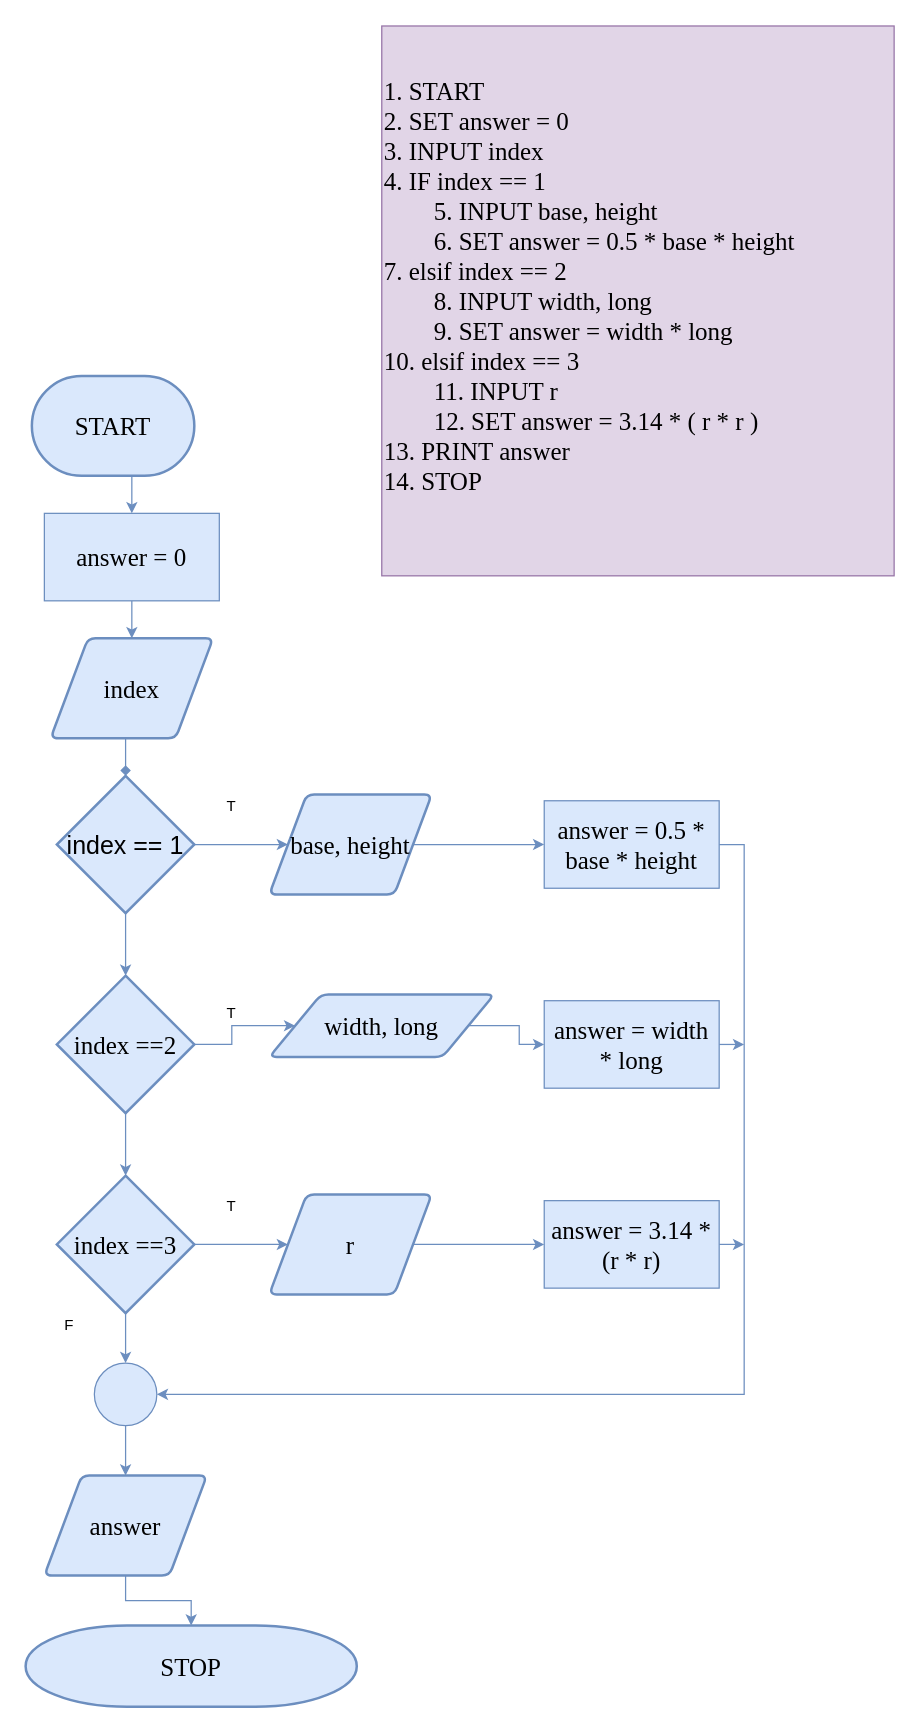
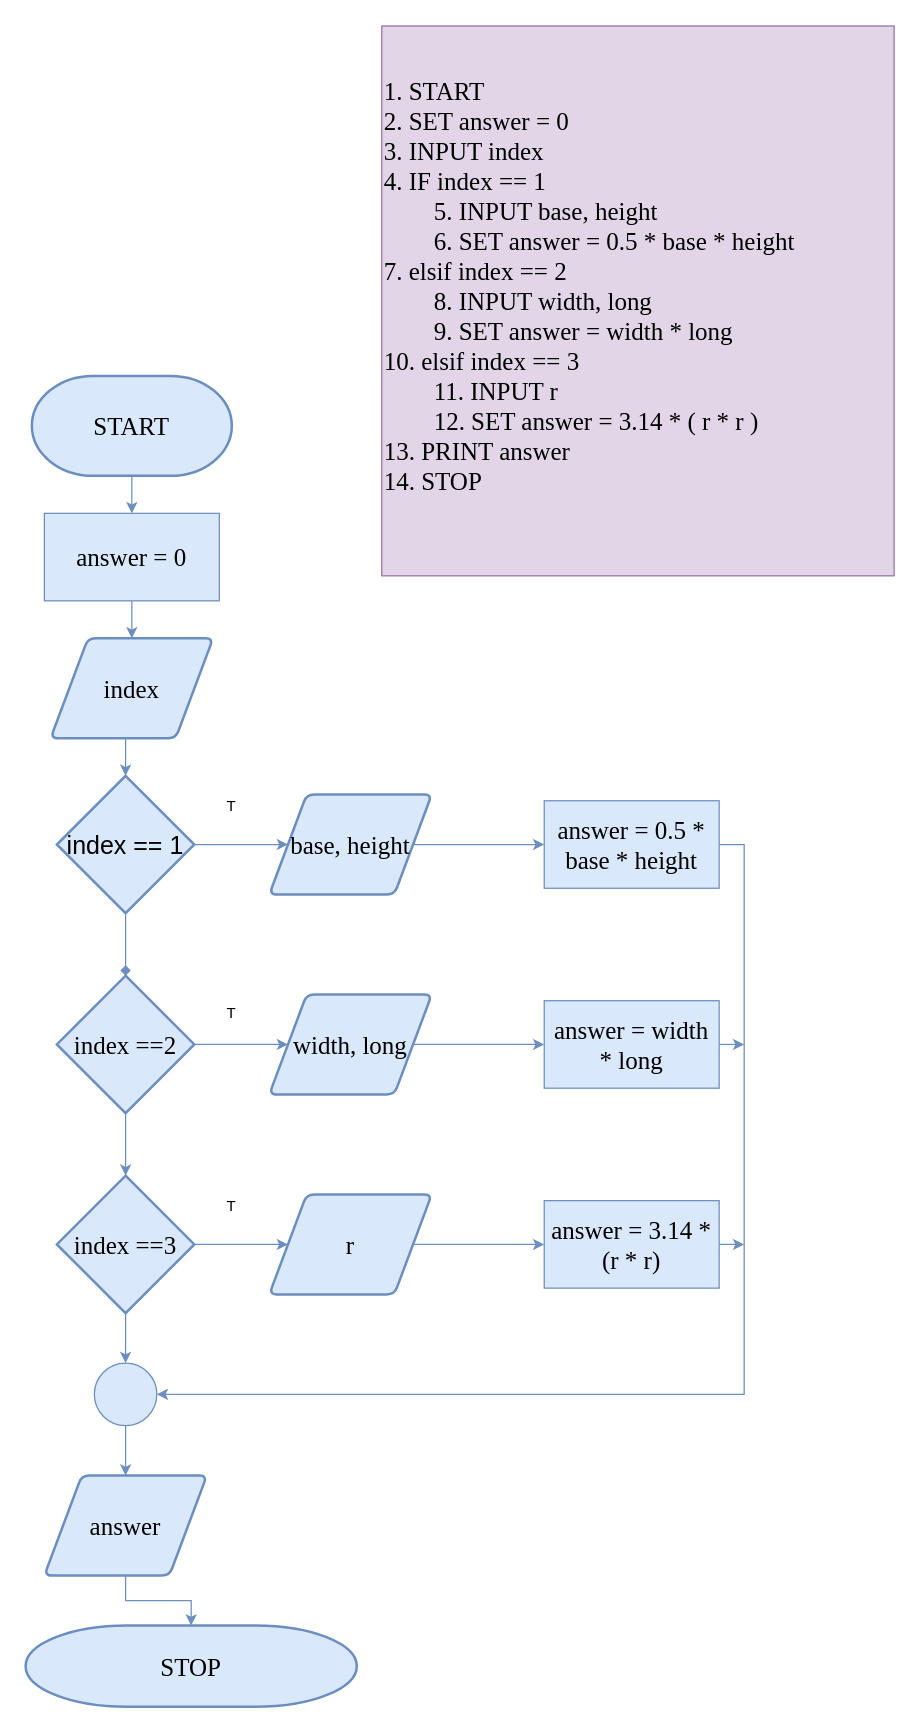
  <mxCell id="0" />
  <mxCell id="1" parent="0" />
  <mxCell id="2" value="&lt;div style=&quot;font-size: 20px&quot;&gt;&lt;span&gt;&lt;font style=&quot;font-size: 20px&quot; face=&quot;Comic Sans MS&quot;&gt;1. START&lt;/font&gt;&lt;/span&gt;&lt;/div&gt;&lt;div style=&quot;font-size: 20px&quot;&gt;&lt;span&gt;&lt;font style=&quot;font-size: 20px&quot; face=&quot;Comic Sans MS&quot;&gt;2. SET answer = 0&lt;/font&gt;&lt;/span&gt;&lt;/div&gt;&lt;div style=&quot;font-size: 20px&quot;&gt;&lt;span&gt;&lt;font style=&quot;font-size: 20px&quot; face=&quot;Comic Sans MS&quot;&gt;3. INPUT index&lt;/font&gt;&lt;/span&gt;&lt;/div&gt;&lt;div style=&quot;font-size: 20px&quot;&gt;&lt;span&gt;&lt;font style=&quot;font-size: 20px&quot; face=&quot;Comic Sans MS&quot;&gt;4. IF index == 1&lt;/font&gt;&lt;/span&gt;&lt;/div&gt;&lt;blockquote style=&quot;margin: 0 0 0 40px ; border: none ; padding: 0px&quot;&gt;&lt;div style=&quot;font-size: 20px&quot;&gt;&lt;span&gt;&lt;font style=&quot;font-size: 20px&quot; face=&quot;Comic Sans MS&quot;&gt;5. INPUT base, height&lt;/font&gt;&lt;/span&gt;&lt;/div&gt;&lt;div style=&quot;font-size: 20px&quot;&gt;&lt;span&gt;&lt;font style=&quot;font-size: 20px&quot; face=&quot;Comic Sans MS&quot;&gt;6. SET answer = 0.5 * base * height&lt;/font&gt;&lt;/span&gt;&lt;/div&gt;&lt;/blockquote&gt;&lt;div style=&quot;font-size: 20px&quot;&gt;&lt;span&gt;&lt;font style=&quot;font-size: 20px&quot; face=&quot;Comic Sans MS&quot;&gt;7. elsif index == 2&lt;/font&gt;&lt;/span&gt;&lt;/div&gt;&lt;blockquote style=&quot;margin: 0 0 0 40px ; border: none ; padding: 0px&quot;&gt;&lt;div style=&quot;font-size: 20px&quot;&gt;&lt;span&gt;&lt;font style=&quot;font-size: 20px&quot; face=&quot;Comic Sans MS&quot;&gt;8. INPUT width, long&lt;/font&gt;&lt;/span&gt;&lt;/div&gt;&lt;div style=&quot;font-size: 20px&quot;&gt;&lt;span&gt;&lt;font style=&quot;font-size: 20px&quot; face=&quot;Comic Sans MS&quot;&gt;9. SET answer = width * long&lt;/font&gt;&lt;/span&gt;&lt;/div&gt;&lt;/blockquote&gt;&lt;span style=&quot;font-size: 20px&quot;&gt;&lt;font face=&quot;Comic Sans MS&quot;&gt;10. elsif index == 3&lt;br&gt;&lt;blockquote style=&quot;margin: 0 0 0 40px ; border: none ; padding: 0px&quot;&gt;&lt;span style=&quot;font-size: 20px&quot;&gt;11. INPUT r&lt;/span&gt;&lt;/blockquote&gt;&lt;blockquote style=&quot;margin: 0 0 0 40px ; border: none ; padding: 0px&quot;&gt;&lt;span style=&quot;font-size: 20px&quot;&gt;12. SET answer = 3.14 * ( r * r )&lt;/span&gt;&lt;/blockquote&gt;&lt;span style=&quot;font-size: 20px&quot;&gt;13. PRINT answer&lt;br&gt;14. STOP&lt;br&gt;&lt;/span&gt;&lt;/font&gt;&lt;/span&gt;&lt;blockquote style=&quot;margin: 0 0 0 40px ; border: none ; padding: 0px&quot;&gt;&lt;div style=&quot;font-size: 20px&quot;&gt;&lt;br&gt;&lt;/div&gt;&lt;/blockquote&gt;" style="text;html=1;strokeColor=#9673a6;fillColor=#e1d5e7;align=left;verticalAlign=middle;whiteSpace=wrap;rounded=0;" vertex="1" parent="1"><mxGeometry x="305" y="20" width="410" height="440" as="geometry" /></mxCell>
  <mxCell id="3" style="edgeStyle=orthogonalEdgeStyle;rounded=0;orthogonalLoop=1;jettySize=auto;html=1;exitX=0.5;exitY=1;exitDx=0;exitDy=0;exitPerimeter=0;entryX=0.5;entryY=0;entryDx=0;entryDy=0;fillColor=#dae8fc;strokeColor=#6c8ebf;sketch=0;" edge="1" parent="1" source="4" target="21"><mxGeometry relative="1" as="geometry" /></mxCell>
- <mxCell id="4" value="&lt;font style=&quot;font-size: 20px&quot; face=&quot;Comic Sans MS&quot;&gt;START&lt;/font&gt;" style="strokeWidth=2;html=1;shape=mxgraph.flowchart.terminator;whiteSpace=wrap;fillColor=#dae8fc;strokeColor=#6c8ebf;sketch=0;" vertex="1" parent="1"><mxGeometry x="25" y="300" width="130" height="80" as="geometry" /></mxCell>
- <mxCell id="5" style="edgeStyle=orthogonalEdgeStyle;rounded=0;orthogonalLoop=1;jettySize=auto;html=1;exitX=0.5;exitY=1;exitDx=0;exitDy=0;entryX=0.5;entryY=0;entryDx=0;entryDy=0;entryPerimeter=0;fillColor=#dae8fc;strokeColor=#6c8ebf;sketch=0;endArrow=diamond;" edge="1" parent="1" source="6" target="9"><mxGeometry relative="1" as="geometry" /></mxCell>
+ <mxCell id="4" value="&lt;font style=&quot;font-size: 20px&quot; face=&quot;Comic Sans MS&quot;&gt;START&lt;/font&gt;" style="strokeWidth=2;html=1;shape=mxgraph.flowchart.terminator;whiteSpace=wrap;fillColor=#dae8fc;strokeColor=#6c8ebf;sketch=0;" vertex="1" parent="1"><mxGeometry x="25" y="300" width="160" height="80" as="geometry" /></mxCell>
+ <mxCell id="5" style="edgeStyle=orthogonalEdgeStyle;rounded=0;orthogonalLoop=1;jettySize=auto;html=1;exitX=0.5;exitY=1;exitDx=0;exitDy=0;entryX=0.5;entryY=0;entryDx=0;entryDy=0;entryPerimeter=0;fillColor=#dae8fc;strokeColor=#6c8ebf;sketch=0;" edge="1" parent="1" source="6" target="9"><mxGeometry relative="1" as="geometry" /></mxCell>
  <mxCell id="6" value="&lt;font face=&quot;Comic Sans MS&quot;&gt;&lt;span style=&quot;font-size: 20px&quot;&gt;index&lt;/span&gt;&lt;/font&gt;" style="shape=parallelogram;html=1;strokeWidth=2;perimeter=parallelogramPerimeter;whiteSpace=wrap;rounded=1;arcSize=12;size=0.23;fillColor=#dae8fc;strokeColor=#6c8ebf;sketch=0;" vertex="1" parent="1"><mxGeometry x="40" y="510" width="130" height="80" as="geometry" /></mxCell>
- <mxCell id="7" style="edgeStyle=orthogonalEdgeStyle;rounded=0;orthogonalLoop=1;jettySize=auto;html=1;exitX=0.5;exitY=1;exitDx=0;exitDy=0;exitPerimeter=0;fillColor=#dae8fc;strokeColor=#6c8ebf;sketch=0;" edge="1" parent="1" source="9" target="12"><mxGeometry relative="1" as="geometry" /></mxCell>
+ <mxCell id="7" style="edgeStyle=orthogonalEdgeStyle;rounded=0;orthogonalLoop=1;jettySize=auto;html=1;exitX=0.5;exitY=1;exitDx=0;exitDy=0;exitPerimeter=0;fillColor=#dae8fc;strokeColor=#6c8ebf;sketch=0;endArrow=diamond;" edge="1" parent="1" source="9" target="12"><mxGeometry relative="1" as="geometry" /></mxCell>
  <mxCell id="8" style="edgeStyle=orthogonalEdgeStyle;rounded=0;orthogonalLoop=1;jettySize=auto;html=1;exitX=1;exitY=0.5;exitDx=0;exitDy=0;exitPerimeter=0;entryX=0;entryY=0.5;entryDx=0;entryDy=0;fillColor=#dae8fc;strokeColor=#6c8ebf;sketch=0;" edge="1" parent="1" source="9" target="17"><mxGeometry relative="1" as="geometry" /></mxCell>
  <mxCell id="9" value="&lt;font style=&quot;font-size: 20px&quot;&gt;index == 1&lt;/font&gt;" style="strokeWidth=2;html=1;shape=mxgraph.flowchart.decision;whiteSpace=wrap;fillColor=#dae8fc;strokeColor=#6c8ebf;sketch=0;" vertex="1" parent="1"><mxGeometry x="45" y="620" width="110" height="110" as="geometry" /></mxCell>
  <mxCell id="10" style="edgeStyle=orthogonalEdgeStyle;rounded=0;orthogonalLoop=1;jettySize=auto;html=1;exitX=0.5;exitY=1;exitDx=0;exitDy=0;exitPerimeter=0;fillColor=#dae8fc;strokeColor=#6c8ebf;sketch=0;" edge="1" parent="1" source="12" target="15"><mxGeometry relative="1" as="geometry" /></mxCell>
  <mxCell id="11" style="edgeStyle=orthogonalEdgeStyle;rounded=0;orthogonalLoop=1;jettySize=auto;html=1;exitX=1;exitY=0.5;exitDx=0;exitDy=0;exitPerimeter=0;entryX=0;entryY=0.5;entryDx=0;entryDy=0;fillColor=#dae8fc;strokeColor=#6c8ebf;sketch=0;" edge="1" parent="1" source="12" target="25"><mxGeometry relative="1" as="geometry" /></mxCell>
  <mxCell id="12" value="&lt;font face=&quot;Comic Sans MS&quot; style=&quot;font-size: 20px&quot;&gt;index ==2&lt;/font&gt;" style="strokeWidth=2;html=1;shape=mxgraph.flowchart.decision;whiteSpace=wrap;fillColor=#dae8fc;strokeColor=#6c8ebf;sketch=0;" vertex="1" parent="1"><mxGeometry x="45" y="780" width="110" height="110" as="geometry" /></mxCell>
  <mxCell id="13" style="edgeStyle=orthogonalEdgeStyle;rounded=0;orthogonalLoop=1;jettySize=auto;html=1;exitX=1;exitY=0.5;exitDx=0;exitDy=0;exitPerimeter=0;entryX=0;entryY=0.5;entryDx=0;entryDy=0;fillColor=#dae8fc;strokeColor=#6c8ebf;sketch=0;" edge="1" parent="1" source="15" target="29"><mxGeometry relative="1" as="geometry" /></mxCell>
  <mxCell id="14" style="edgeStyle=orthogonalEdgeStyle;rounded=0;orthogonalLoop=1;jettySize=auto;html=1;exitX=0.5;exitY=1;exitDx=0;exitDy=0;exitPerimeter=0;entryX=0.5;entryY=0;entryDx=0;entryDy=0;fillColor=#dae8fc;strokeColor=#6c8ebf;sketch=0;" edge="1" parent="1" source="15" target="23"><mxGeometry relative="1" as="geometry" /></mxCell>
  <mxCell id="15" value="&lt;font style=&quot;font-size: 20px&quot; face=&quot;Comic Sans MS&quot;&gt;index ==3&lt;/font&gt;" style="strokeWidth=2;html=1;shape=mxgraph.flowchart.decision;whiteSpace=wrap;fillColor=#dae8fc;strokeColor=#6c8ebf;sketch=0;" vertex="1" parent="1"><mxGeometry x="45" y="940" width="110" height="110" as="geometry" /></mxCell>
  <mxCell id="16" style="edgeStyle=orthogonalEdgeStyle;rounded=0;orthogonalLoop=1;jettySize=auto;html=1;exitX=1;exitY=0.5;exitDx=0;exitDy=0;entryX=0;entryY=0.5;entryDx=0;entryDy=0;fillColor=#dae8fc;strokeColor=#6c8ebf;" edge="1" parent="1" source="17" target="19"><mxGeometry relative="1" as="geometry" /></mxCell>
  <mxCell id="17" value="&lt;font face=&quot;Comic Sans MS&quot; style=&quot;font-size: 20px&quot;&gt;base, height&lt;/font&gt;" style="shape=parallelogram;html=1;strokeWidth=2;perimeter=parallelogramPerimeter;whiteSpace=wrap;rounded=1;arcSize=12;size=0.23;fillColor=#dae8fc;strokeColor=#6c8ebf;" vertex="1" parent="1"><mxGeometry x="215" y="635" width="130" height="80" as="geometry" /></mxCell>
  <mxCell id="18" style="edgeStyle=orthogonalEdgeStyle;rounded=0;orthogonalLoop=1;jettySize=auto;html=1;exitX=1;exitY=0.5;exitDx=0;exitDy=0;entryX=1;entryY=0.5;entryDx=0;entryDy=0;fillColor=#dae8fc;strokeColor=#6c8ebf;" edge="1" parent="1" source="19" target="23"><mxGeometry relative="1" as="geometry" /></mxCell>
  <mxCell id="19" value="&lt;font face=&quot;Comic Sans MS&quot; style=&quot;font-size: 20px&quot;&gt;answer = 0.5 * base * height&lt;/font&gt;" style="rounded=0;whiteSpace=wrap;html=1;fillColor=#dae8fc;strokeColor=#6c8ebf;" vertex="1" parent="1"><mxGeometry x="435" y="640" width="140" height="70" as="geometry" /></mxCell>
  <mxCell id="20" style="edgeStyle=orthogonalEdgeStyle;rounded=0;orthogonalLoop=1;jettySize=auto;html=1;exitX=0.5;exitY=1;exitDx=0;exitDy=0;entryX=0.5;entryY=0;entryDx=0;entryDy=0;fillColor=#dae8fc;strokeColor=#6c8ebf;sketch=0;" edge="1" parent="1" source="21" target="6"><mxGeometry relative="1" as="geometry" /></mxCell>
  <mxCell id="21" value="&lt;font face=&quot;Comic Sans MS&quot; style=&quot;font-size: 20px&quot;&gt;answer = 0&lt;/font&gt;" style="rounded=0;whiteSpace=wrap;html=1;fillColor=#dae8fc;strokeColor=#6c8ebf;sketch=0;" vertex="1" parent="1"><mxGeometry x="35" y="410" width="140" height="70" as="geometry" /></mxCell>
  <mxCell id="22" style="edgeStyle=orthogonalEdgeStyle;rounded=0;orthogonalLoop=1;jettySize=auto;html=1;exitX=0.5;exitY=1;exitDx=0;exitDy=0;entryX=0.5;entryY=0;entryDx=0;entryDy=0;fillColor=#dae8fc;strokeColor=#6c8ebf;sketch=0;" edge="1" parent="1" source="23" target="33"><mxGeometry relative="1" as="geometry" /></mxCell>
  <mxCell id="23" value="" style="ellipse;whiteSpace=wrap;html=1;aspect=fixed;fillColor=#dae8fc;strokeColor=#6c8ebf;sketch=0;" vertex="1" parent="1"><mxGeometry x="75" y="1090" width="50" height="50" as="geometry" /></mxCell>
  <mxCell id="24" style="edgeStyle=orthogonalEdgeStyle;rounded=0;orthogonalLoop=1;jettySize=auto;html=1;exitX=1;exitY=0.5;exitDx=0;exitDy=0;entryX=0;entryY=0.5;entryDx=0;entryDy=0;fillColor=#dae8fc;strokeColor=#6c8ebf;" edge="1" parent="1" source="25" target="27"><mxGeometry relative="1" as="geometry" /></mxCell>
- <mxCell id="25" value="&lt;font face=&quot;Comic Sans MS&quot; style=&quot;font-size: 20px&quot;&gt;width, long&lt;/font&gt;" style="shape=parallelogram;html=1;strokeWidth=2;perimeter=parallelogramPerimeter;whiteSpace=wrap;rounded=1;arcSize=12;size=0.23;fillColor=#dae8fc;strokeColor=#6c8ebf;" vertex="1" parent="1"><mxGeometry x="215" y="795" width="180" height="50" as="geometry" /></mxCell>
+ <mxCell id="25" value="&lt;font face=&quot;Comic Sans MS&quot; style=&quot;font-size: 20px&quot;&gt;width, long&lt;/font&gt;" style="shape=parallelogram;html=1;strokeWidth=2;perimeter=parallelogramPerimeter;whiteSpace=wrap;rounded=1;arcSize=12;size=0.23;fillColor=#dae8fc;strokeColor=#6c8ebf;" vertex="1" parent="1"><mxGeometry x="215" y="795" width="130" height="80" as="geometry" /></mxCell>
  <mxCell id="26" style="edgeStyle=orthogonalEdgeStyle;rounded=0;orthogonalLoop=1;jettySize=auto;html=1;exitX=1;exitY=0.5;exitDx=0;exitDy=0;fillColor=#dae8fc;strokeColor=#6c8ebf;" edge="1" parent="1" source="27"><mxGeometry relative="1" as="geometry"><mxPoint x="595" y="835" as="targetPoint" /></mxGeometry></mxCell>
  <mxCell id="27" value="&lt;font face=&quot;Comic Sans MS&quot; style=&quot;font-size: 20px&quot;&gt;answer = width * long&lt;/font&gt;" style="rounded=0;whiteSpace=wrap;html=1;fillColor=#dae8fc;strokeColor=#6c8ebf;" vertex="1" parent="1"><mxGeometry x="435" y="800" width="140" height="70" as="geometry" /></mxCell>
  <mxCell id="28" style="edgeStyle=orthogonalEdgeStyle;rounded=0;orthogonalLoop=1;jettySize=auto;html=1;exitX=1;exitY=0.5;exitDx=0;exitDy=0;entryX=0;entryY=0.5;entryDx=0;entryDy=0;fillColor=#dae8fc;strokeColor=#6c8ebf;" edge="1" parent="1" source="29" target="31"><mxGeometry relative="1" as="geometry" /></mxCell>
  <mxCell id="29" value="&lt;font style=&quot;font-size: 20px&quot; face=&quot;Comic Sans MS&quot;&gt;r&lt;/font&gt;" style="shape=parallelogram;html=1;strokeWidth=2;perimeter=parallelogramPerimeter;whiteSpace=wrap;rounded=1;arcSize=12;size=0.23;fillColor=#dae8fc;strokeColor=#6c8ebf;" vertex="1" parent="1"><mxGeometry x="215" y="955" width="130" height="80" as="geometry" /></mxCell>
  <mxCell id="30" style="edgeStyle=orthogonalEdgeStyle;rounded=0;orthogonalLoop=1;jettySize=auto;html=1;exitX=1;exitY=0.5;exitDx=0;exitDy=0;fillColor=#dae8fc;strokeColor=#6c8ebf;" edge="1" parent="1" source="31"><mxGeometry relative="1" as="geometry"><mxPoint x="595" y="995" as="targetPoint" /></mxGeometry></mxCell>
  <mxCell id="31" value="&lt;font face=&quot;Comic Sans MS&quot; style=&quot;font-size: 20px&quot;&gt;answer = 3.14 * (r * r)&lt;/font&gt;" style="rounded=0;whiteSpace=wrap;html=1;fillColor=#dae8fc;strokeColor=#6c8ebf;" vertex="1" parent="1"><mxGeometry x="435" y="960" width="140" height="70" as="geometry" /></mxCell>
  <mxCell id="32" style="edgeStyle=orthogonalEdgeStyle;rounded=0;orthogonalLoop=1;jettySize=auto;html=1;exitX=0.5;exitY=1;exitDx=0;exitDy=0;entryX=0.5;entryY=0;entryDx=0;entryDy=0;entryPerimeter=0;fillColor=#dae8fc;strokeColor=#6c8ebf;" edge="1" parent="1" source="33" target="34"><mxGeometry relative="1" as="geometry" /></mxCell>
  <mxCell id="33" value="&lt;font face=&quot;Comic Sans MS&quot; style=&quot;font-size: 20px&quot;&gt;answer&lt;/font&gt;" style="shape=parallelogram;html=1;strokeWidth=2;perimeter=parallelogramPerimeter;whiteSpace=wrap;rounded=1;arcSize=12;size=0.23;fillColor=#dae8fc;strokeColor=#6c8ebf;" vertex="1" parent="1"><mxGeometry x="35" y="1180" width="130" height="80" as="geometry" /></mxCell>
  <mxCell id="34" value="&lt;font face=&quot;Comic Sans MS&quot; style=&quot;font-size: 20px&quot;&gt;STOP&lt;/font&gt;" style="strokeWidth=2;html=1;shape=mxgraph.flowchart.terminator;whiteSpace=wrap;fillColor=#dae8fc;strokeColor=#6c8ebf;" vertex="1" parent="1"><mxGeometry x="20" y="1300" width="265" height="65" as="geometry" /></mxCell>
  <mxCell id="35" value="T" style="text;html=1;strokeColor=none;fillColor=none;align=center;verticalAlign=middle;whiteSpace=wrap;rounded=0;" vertex="1" parent="1"><mxGeometry x="165" y="635" width="40" height="20" as="geometry" /></mxCell>
  <mxCell id="36" value="T" style="text;html=1;strokeColor=none;fillColor=none;align=center;verticalAlign=middle;whiteSpace=wrap;rounded=0;" vertex="1" parent="1"><mxGeometry x="165" y="800" width="40" height="20" as="geometry" /></mxCell>
  <mxCell id="37" value="T" style="text;html=1;strokeColor=none;fillColor=none;align=center;verticalAlign=middle;whiteSpace=wrap;rounded=0;" vertex="1" parent="1"><mxGeometry x="165" y="955" width="40" height="20" as="geometry" /></mxCell>
- <mxCell id="38" value="F" style="text;html=1;strokeColor=none;fillColor=none;align=center;verticalAlign=middle;whiteSpace=wrap;rounded=0;" vertex="1" parent="1"><mxGeometry x="35" y="1050" width="40" height="20" as="geometry" /></mxCell>
